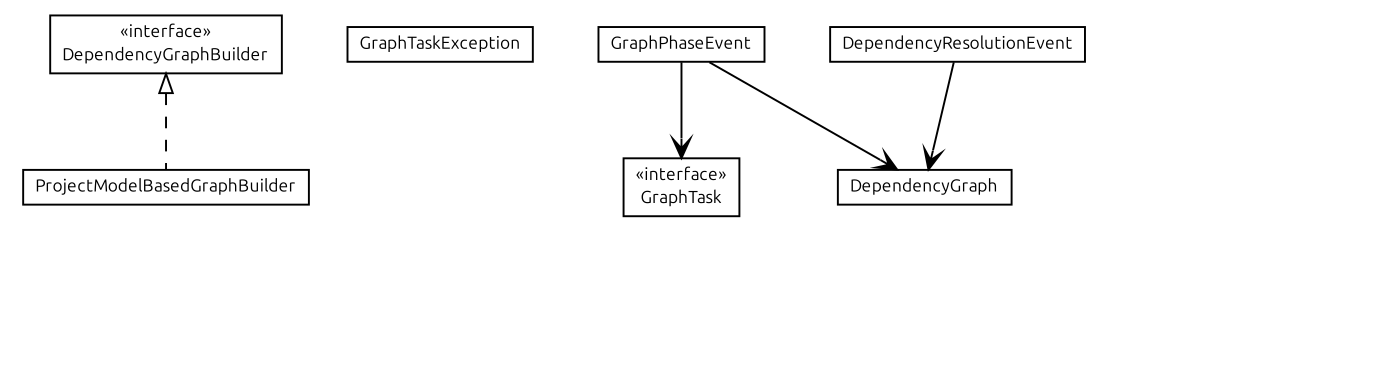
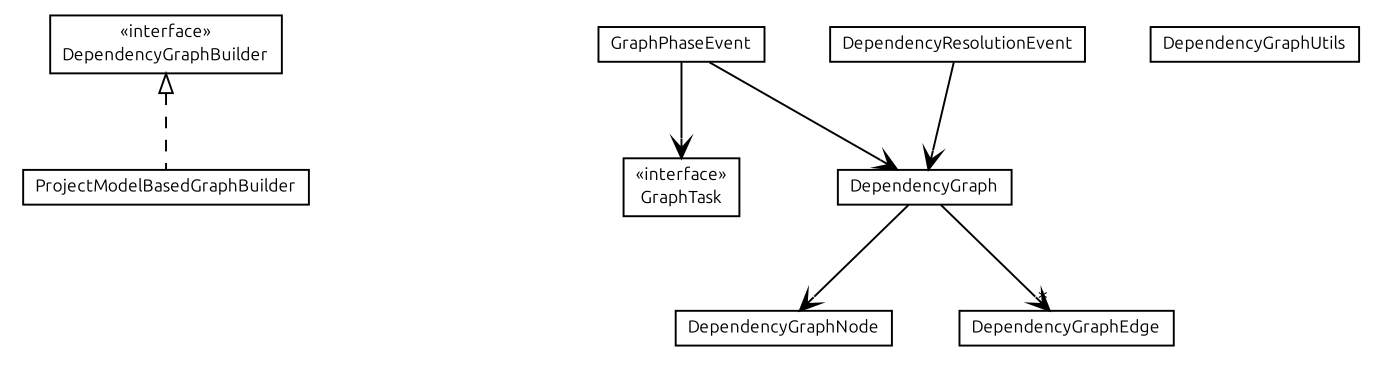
  digraph {
    fontname=Ubuntu
    node [fontcolor=black fontname=Ubuntu fontsize=9.0 shape=plaintext]
    edge [arrowhead=open color=black fontcolor=black fontname=Ubuntu fontsize=10.0 headport=p labelfontname=Helvetica labelfontsize=10 tailport=p]
    n1 [label=<<table border="0" cellborder="1" cellspacing="0" cellpadding="2" port="p" href="./ProjectModelBasedGraphBuilder.html"> 		<tr><td><table border="0" cellspacing="0" cellpadding="1"> 			<tr><td> ProjectModelBasedGraphBuilder </td></tr> 		</table></td></tr> 		</table>>]
-   n2 [label=<<table border="0" cellborder="1" cellspacing="0" cellpadding="2" port="p" href="./GraphTaskException.html"> 		<tr><td><table border="0" cellspacing="0" cellpadding="1"> 			<tr><td> GraphTaskException </td></tr> 		</table></td></tr> 		</table>>]
    n3 [label=<<table border="0" cellborder="1" cellspacing="0" cellpadding="2" port="p" href="./GraphTask.html"> 		<tr><td><table border="0" cellspacing="0" cellpadding="1"> 			<tr><td> &laquo;interface&raquo; </td></tr> 			<tr><td> GraphTask </td></tr> 		</table></td></tr> 		</table>>]
    n4 [label=<<table border="0" cellborder="1" cellspacing="0" cellpadding="2" port="p" href="./GraphPhaseEvent.html"> 		<tr><td><table border="0" cellspacing="0" cellpadding="1"> 			<tr><td> GraphPhaseEvent </td></tr> 		</table></td></tr> 		</table>>]
    n5 [label=<<table border="0" cellborder="1" cellspacing="0" cellpadding="2" port="p" href="./DependencyGraph.html"> 		<tr><td><table border="0" cellspacing="0" cellpadding="1"> 			<tr><td> DependencyGraph </td></tr> 		</table></td></tr> 		</table>>]
+   n6 [label=<<table border="0" cellborder="1" cellspacing="0" cellpadding="2" port="p" href="./DependencyGraphNode.html"> 		<tr><td><table border="0" cellspacing="0" cellpadding="1"> 			<tr><td> DependencyGraphNode </td></tr> 		</table></td></tr> 		</table>>]
+   n7 [label=<<table border="0" cellborder="1" cellspacing="0" cellpadding="2" port="p" href="./DependencyGraphEdge.html"> 		<tr><td><table border="0" cellspacing="0" cellpadding="1"> 			<tr><td> DependencyGraphEdge </td></tr> 		</table></td></tr> 		</table>>]
    n8 [label=<<table border="0" cellborder="1" cellspacing="0" cellpadding="2" port="p" href="./DependencyResolutionEvent.html"> 		<tr><td><table border="0" cellspacing="0" cellpadding="1"> 			<tr><td> DependencyResolutionEvent </td></tr> 		</table></td></tr> 		</table>>]
+   n9 [label=<<table border="0" cellborder="1" cellspacing="0" cellpadding="2" port="p" href="./DependencyGraphUtils.html"> 		<tr><td><table border="0" cellspacing="0" cellpadding="1"> 			<tr><td> DependencyGraphUtils </td></tr> 		</table></td></tr> 		</table>>]
    n10 [label=<<table border="0" cellborder="1" cellspacing="0" cellpadding="2" port="p" href="./DependencyGraphBuilder.html"> 		<tr><td><table border="0" cellspacing="0" cellpadding="1"> 			<tr><td> &laquo;interface&raquo; </td></tr> 			<tr><td> DependencyGraphBuilder </td></tr> 		</table></td></tr> 		</table>>]
    n4 -> n3
    n4 -> n5
+   n5 -> n6
+   n5 -> n7 [headlabel="*"]
    n8 -> n5
    n10 -> n1 [arrowtail=empty dir=back fontsize=10 style=dashed arrowhead="" color="" fontcolor=""]
  }
